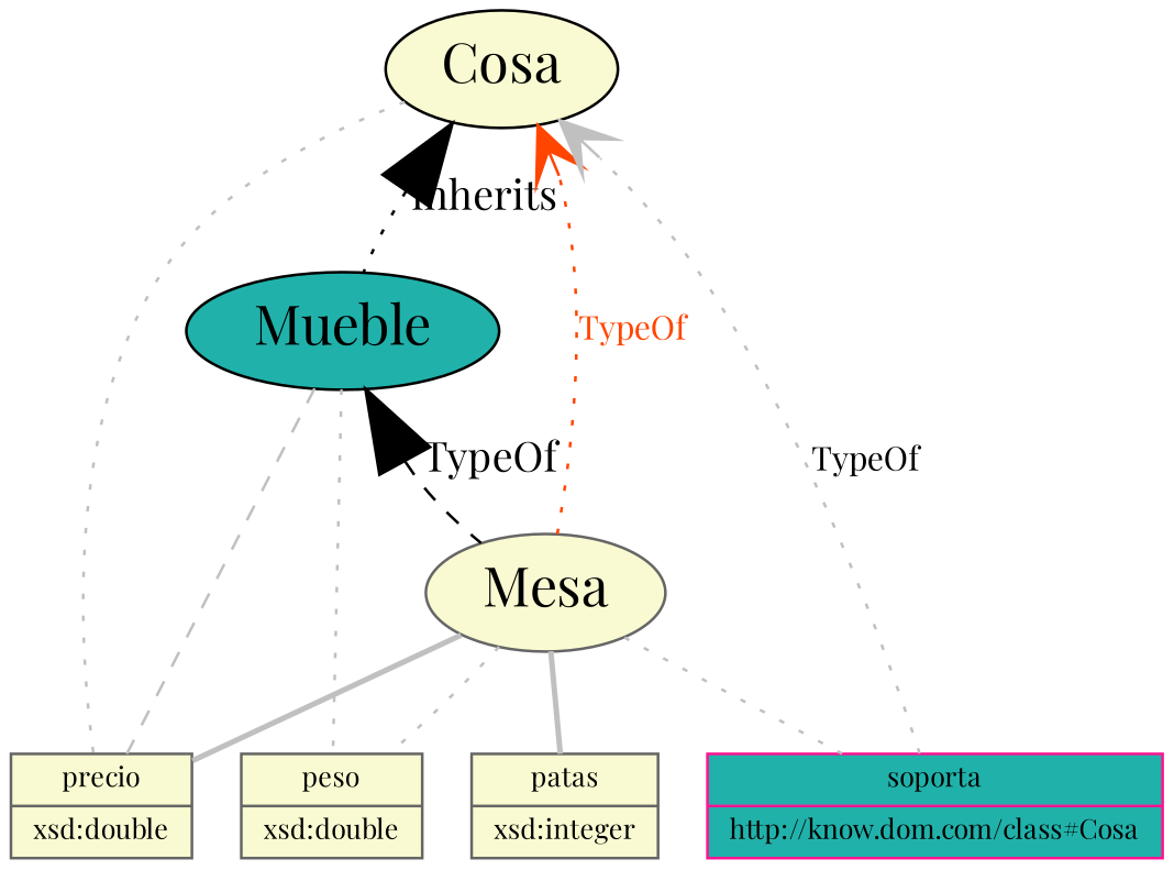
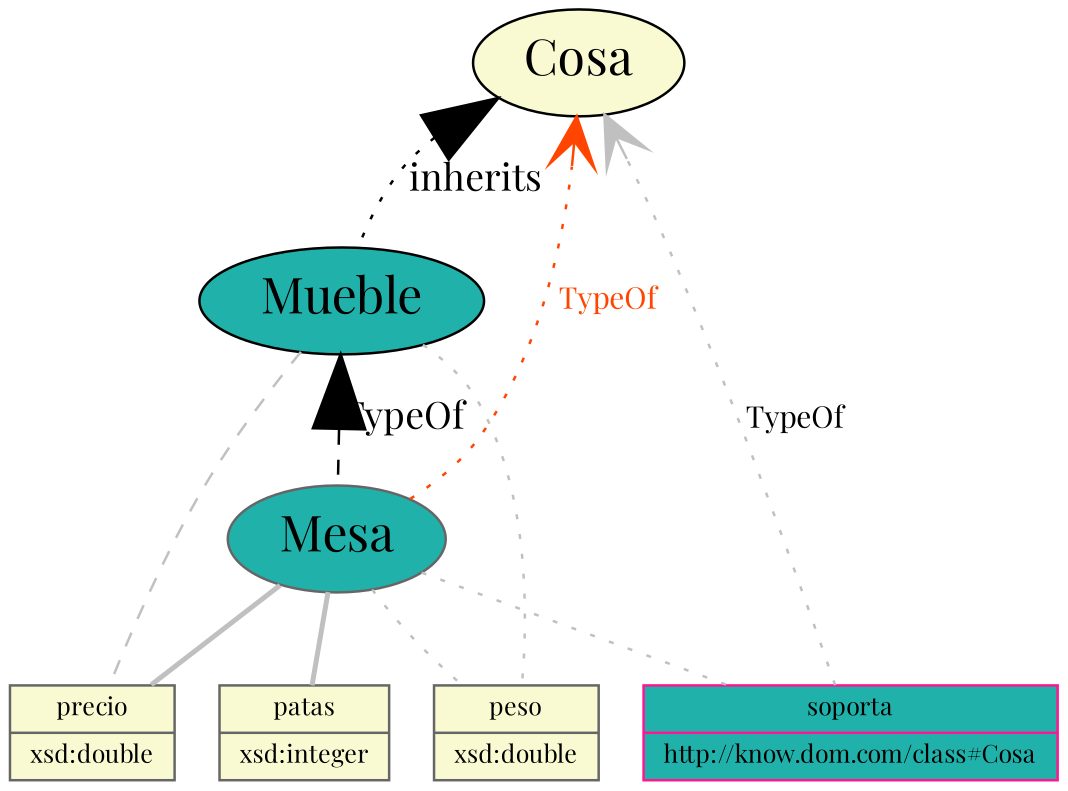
  graph {
    fontname="Playfair Display"
    node [color=gray40 fillcolor=lightgoldenrodyellow fontname="Playfair Display" fontsize=10 shape=record style=filled]
    edge [color=grey fontname="Playfair Display" fontsize=12 style=dotted]
    n1 [color=black fontsize=20 label=Cosa shape=ellipse]
    n2 [color=black fillcolor=lightseagreen fontsize=20 label=Mueble shape=ellipse]
    n3 [label="{precio|xsd:double}"]
-   n4 [fontsize=20 label=Mesa shape=ellipse]
+   n4 [fillcolor=lightseagreen fontsize=20 label=Mesa shape=ellipse]
    n5 [label="{peso|xsd:double}"]
    n6 [label="{patas|xsd:integer}"]
    n7 [color=deeppink fillcolor=lightseagreen label="{soporta|http://know.dom.com/class#Cosa}"]
    n1 -- n2 [arrowhead=normal arrowsize=3 color=black dir=back fontcolor=black fontsize=15 label=inherits]
-   n1 -- n3
    n2 -- n3 [style=dashed]
    n2 -- n4 [arrowhead=normal arrowsize=3 color=black dir=back fontcolor=black fontsize=15 label=TypeOf style=dashed]
    n2 -- n5
    n4 -- n1 [arrowhead=vee arrowsize=2 color=orangered dir=forward fontcolor=orangered label=TypeOf]
    n4 -- n3 [style=bold]
    n4 -- n5
    n4 -- n6 [style=bold]
    n4 -- n7
    n7 -- n1 [arrowhead=vee arrowsize=2 dir=forward label=TypeOf]
  }
